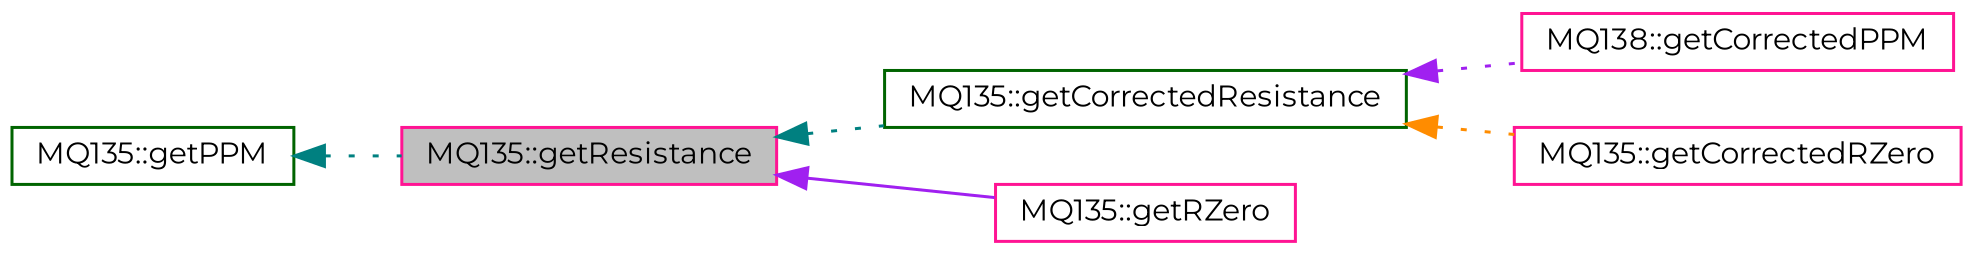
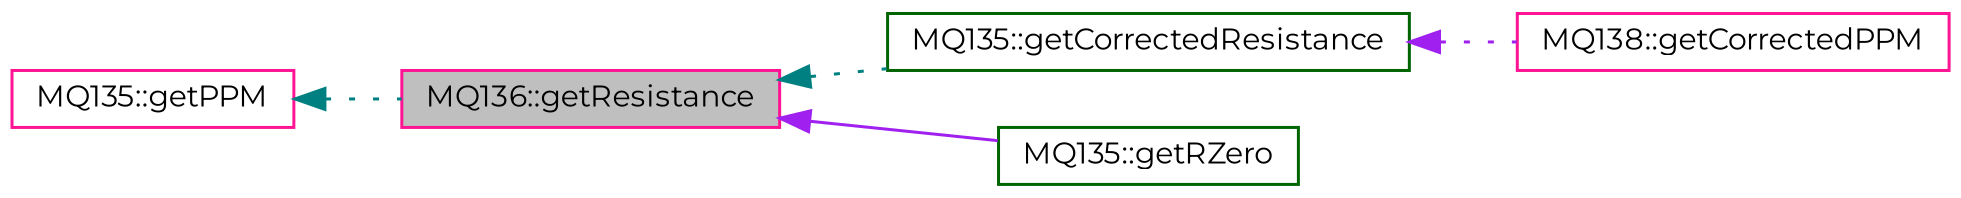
  digraph {
    fontname=Montserrat
    rankdir=LR
    node [color=deeppink fillcolor=white fontname=Montserrat fontsize=10 shape=record style=filled]
    edge [color=teal dir=back fontname=Montserrat fontsize=10 labelfontname=Helvetica labelfontsize=10 style=dotted]
-   n1 [fillcolor=grey75 fontcolor=black height=0.2 label="MQ135::getResistance" width=0.4]
+   n1 [fillcolor=grey75 fontcolor=black height=0.2 label="MQ136::getResistance" width=0.4]
    n2 [color=darkgreen height=0.2 label="MQ135::getCorrectedResistance" width=0.4]
-   n3 [height=0.2 label="MQ135::getRZero" width=0.4]
+   n3 [color=darkgreen height=0.2 label="MQ135::getRZero" width=0.4]
    n4 [height=0.2 label="MQ138::getCorrectedPPM" width=0.4]
-   n5 [height=0.2 label="MQ135::getCorrectedRZero" width=0.4]
-   n6 [color=darkgreen height=0.2 label="MQ135::getPPM" width=0.4]
+   n6 [height=0.2 label="MQ135::getPPM" width=0.4]
    n1 -> n2
    n1 -> n3 [color=purple style=solid]
    n2 -> n4 [color=purple]
-   n2 -> n5 [color=darkorange]
    n6 -> n1
  }
